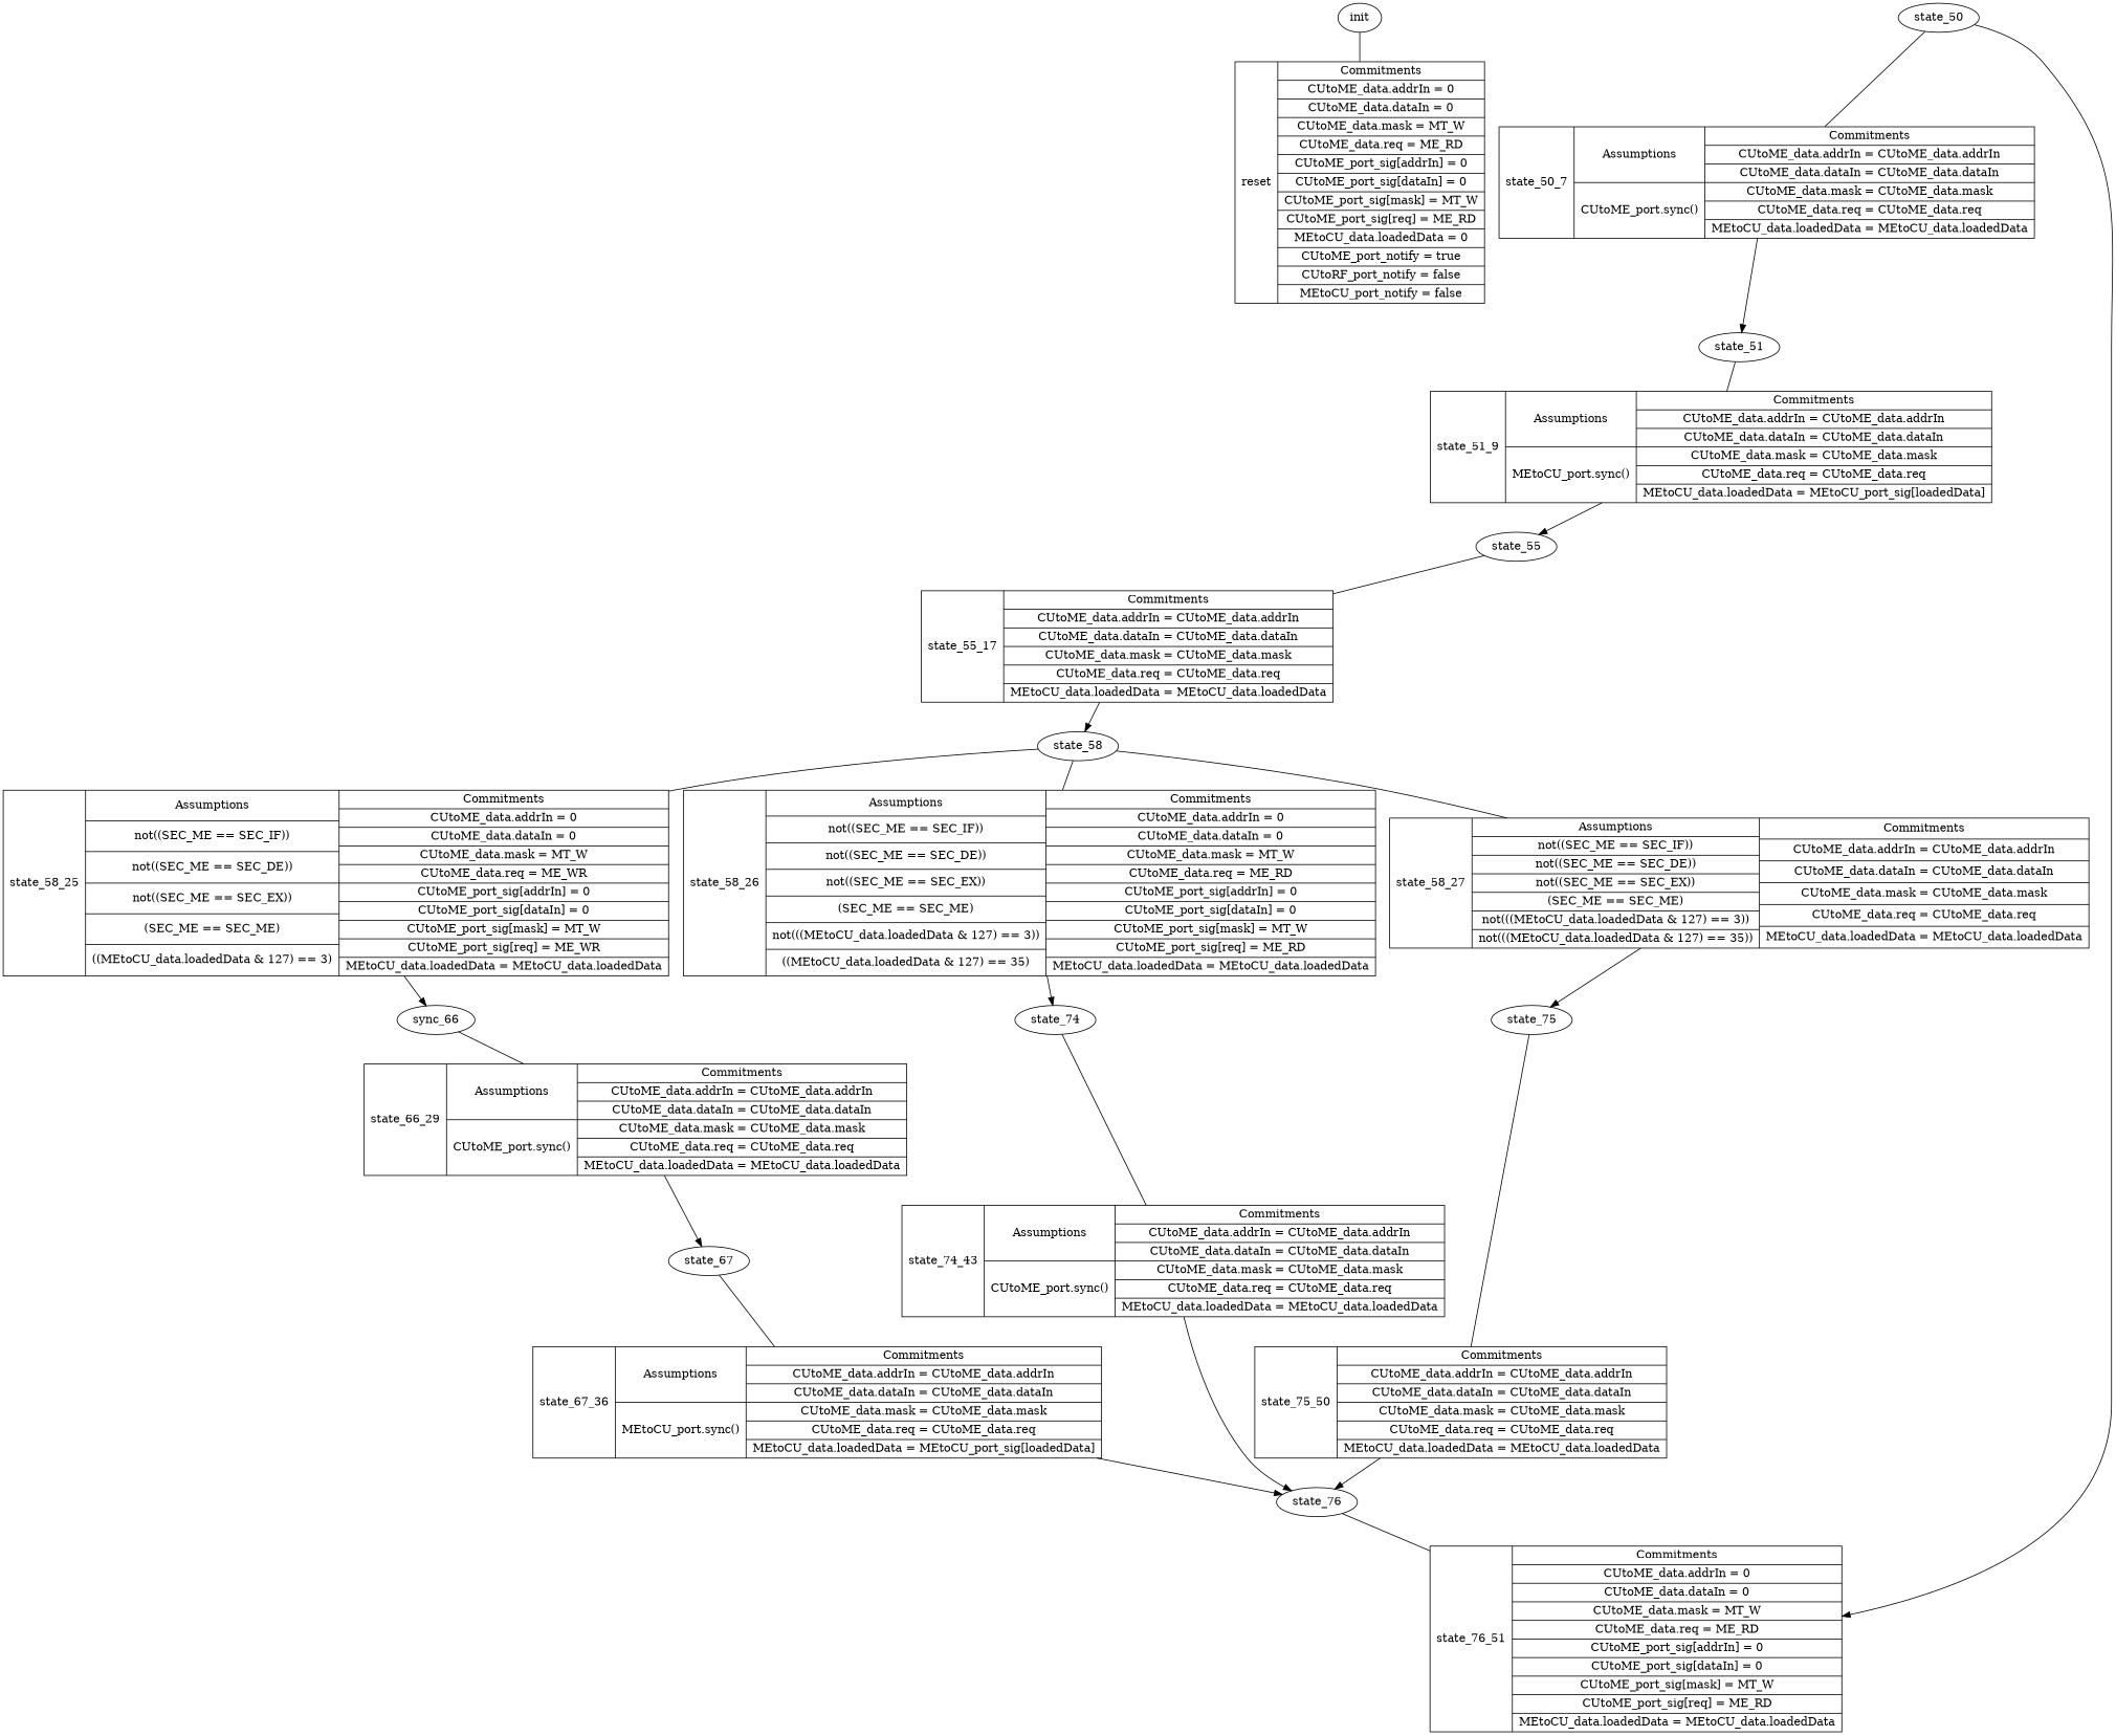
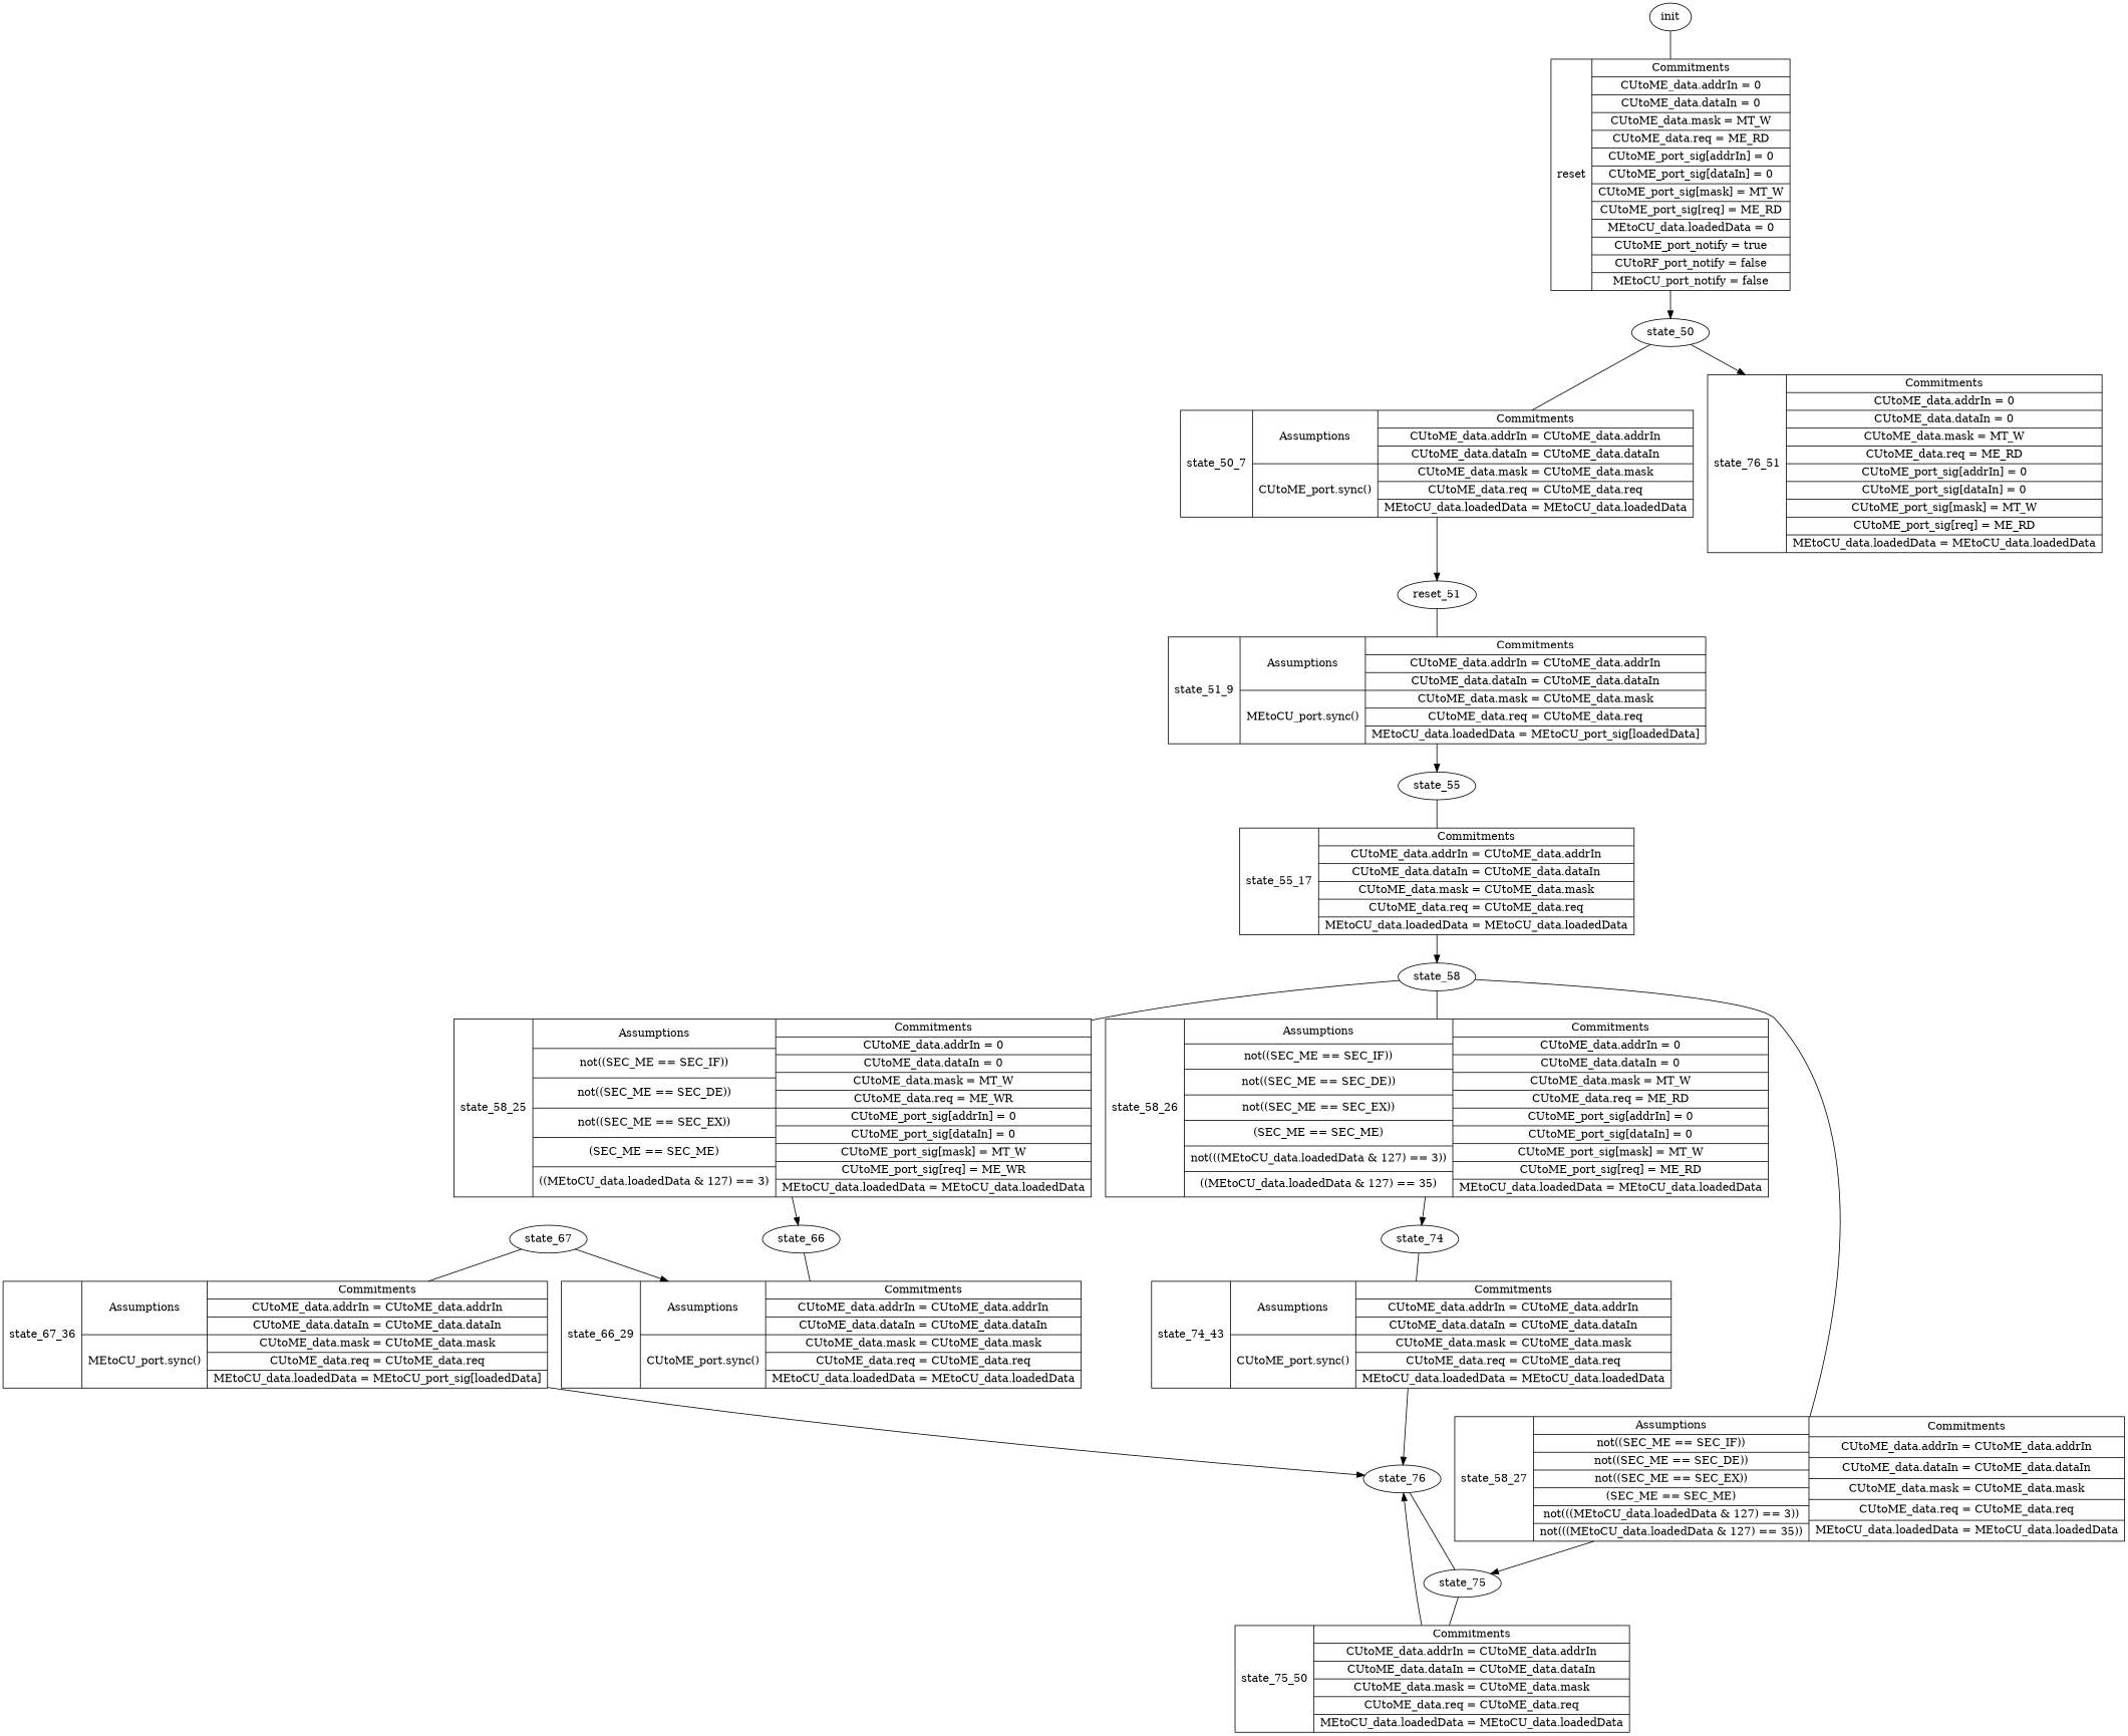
  digraph {
    rankdir=TD
    node [shape=record]
    n1 [label=init shape=""]
    n2 [label="{reset} | { Commitments | CUtoME_data.addrIn = 0|CUtoME_data.dataIn = 0|CUtoME_data.mask = MT_W|CUtoME_data.req = ME_RD|CUtoME_port_sig[addrIn] = 0|CUtoME_port_sig[dataIn] = 0|CUtoME_port_sig[mask] = MT_W|CUtoME_port_sig[req] = ME_RD|MEtoCU_data.loadedData = 0|CUtoME_port_notify = true|CUtoRF_port_notify = false|MEtoCU_port_notify = false}}"]
    n3 [label=state_50 shape=""]
    n4 [label="{state_50_7} | { Assumptions |CUtoME_port.sync()} | { Commitments | CUtoME_data.addrIn = CUtoME_data.addrIn|CUtoME_data.dataIn = CUtoME_data.dataIn|CUtoME_data.mask = CUtoME_data.mask|CUtoME_data.req = CUtoME_data.req|MEtoCU_data.loadedData = MEtoCU_data.loadedData}}"]
    n5 [label="{state_76_51} | { Commitments | CUtoME_data.addrIn = 0|CUtoME_data.dataIn = 0|CUtoME_data.mask = MT_W|CUtoME_data.req = ME_RD|CUtoME_port_sig[addrIn] = 0|CUtoME_port_sig[dataIn] = 0|CUtoME_port_sig[mask] = MT_W|CUtoME_port_sig[req] = ME_RD|MEtoCU_data.loadedData = MEtoCU_data.loadedData}}"]
-   n6 [label=state_51 shape=""]
+   n6 [label=reset_51 shape=""]
    n7 [label="{state_51_9} | { Assumptions |MEtoCU_port.sync()} | { Commitments | CUtoME_data.addrIn = CUtoME_data.addrIn|CUtoME_data.dataIn = CUtoME_data.dataIn|CUtoME_data.mask = CUtoME_data.mask|CUtoME_data.req = CUtoME_data.req|MEtoCU_data.loadedData = MEtoCU_port_sig[loadedData]}}"]
    n8 [label=state_55 shape=""]
    n9 [label="{state_55_17} | { Commitments | CUtoME_data.addrIn = CUtoME_data.addrIn|CUtoME_data.dataIn = CUtoME_data.dataIn|CUtoME_data.mask = CUtoME_data.mask|CUtoME_data.req = CUtoME_data.req|MEtoCU_data.loadedData = MEtoCU_data.loadedData}}"]
    n10 [label=state_58 shape=""]
    n11 [label="{state_58_25} | { Assumptions |not((SEC_ME == SEC_IF))|not((SEC_ME == SEC_DE))|not((SEC_ME == SEC_EX))|(SEC_ME == SEC_ME)|((MEtoCU_data.loadedData & 127) == 3)} | { Commitments | CUtoME_data.addrIn = 0|CUtoME_data.dataIn = 0|CUtoME_data.mask = MT_W|CUtoME_data.req = ME_WR|CUtoME_port_sig[addrIn] = 0|CUtoME_port_sig[dataIn] = 0|CUtoME_port_sig[mask] = MT_W|CUtoME_port_sig[req] = ME_WR|MEtoCU_data.loadedData = MEtoCU_data.loadedData}}"]
    n12 [label="{state_58_26} | { Assumptions |not((SEC_ME == SEC_IF))|not((SEC_ME == SEC_DE))|not((SEC_ME == SEC_EX))|(SEC_ME == SEC_ME)|not(((MEtoCU_data.loadedData & 127) == 3))|((MEtoCU_data.loadedData & 127) == 35)} | { Commitments | CUtoME_data.addrIn = 0|CUtoME_data.dataIn = 0|CUtoME_data.mask = MT_W|CUtoME_data.req = ME_RD|CUtoME_port_sig[addrIn] = 0|CUtoME_port_sig[dataIn] = 0|CUtoME_port_sig[mask] = MT_W|CUtoME_port_sig[req] = ME_RD|MEtoCU_data.loadedData = MEtoCU_data.loadedData}}"]
    n13 [label="{state_58_27} | { Assumptions |not((SEC_ME == SEC_IF))|not((SEC_ME == SEC_DE))|not((SEC_ME == SEC_EX))|(SEC_ME == SEC_ME)|not(((MEtoCU_data.loadedData & 127) == 3))|not(((MEtoCU_data.loadedData & 127) == 35))} | { Commitments | CUtoME_data.addrIn = CUtoME_data.addrIn|CUtoME_data.dataIn = CUtoME_data.dataIn|CUtoME_data.mask = CUtoME_data.mask|CUtoME_data.req = CUtoME_data.req|MEtoCU_data.loadedData = MEtoCU_data.loadedData}}"]
-   n14 [label=sync_66 shape=""]
+   n14 [label=state_66 shape=""]
    n15 [label=state_74 shape=""]
    n16 [label=state_75 shape=""]
    n17 [label="{state_66_29} | { Assumptions |CUtoME_port.sync()} | { Commitments | CUtoME_data.addrIn = CUtoME_data.addrIn|CUtoME_data.dataIn = CUtoME_data.dataIn|CUtoME_data.mask = CUtoME_data.mask|CUtoME_data.req = CUtoME_data.req|MEtoCU_data.loadedData = MEtoCU_data.loadedData}}"]
    n18 [label=state_67 shape=""]
    n19 [label="{state_74_43} | { Assumptions |CUtoME_port.sync()} | { Commitments | CUtoME_data.addrIn = CUtoME_data.addrIn|CUtoME_data.dataIn = CUtoME_data.dataIn|CUtoME_data.mask = CUtoME_data.mask|CUtoME_data.req = CUtoME_data.req|MEtoCU_data.loadedData = MEtoCU_data.loadedData}}"]
    n20 [label=state_76 shape=""]
    n21 [label="{state_75_50} | { Commitments | CUtoME_data.addrIn = CUtoME_data.addrIn|CUtoME_data.dataIn = CUtoME_data.dataIn|CUtoME_data.mask = CUtoME_data.mask|CUtoME_data.req = CUtoME_data.req|MEtoCU_data.loadedData = MEtoCU_data.loadedData}}"]
    n22 [label="{state_67_36} | { Assumptions |MEtoCU_port.sync()} | { Commitments | CUtoME_data.addrIn = CUtoME_data.addrIn|CUtoME_data.dataIn = CUtoME_data.dataIn|CUtoME_data.mask = CUtoME_data.mask|CUtoME_data.req = CUtoME_data.req|MEtoCU_data.loadedData = MEtoCU_port_sig[loadedData]}}"]
    n1 -> n2 [dir=none]
+   n2 -> n3
    n3 -> n4 [dir=none]
    n3 -> n5
    n4 -> n6
    n6 -> n7 [dir=none]
    n7 -> n8
    n8 -> n9 [dir=none]
    n9 -> n10
    n10 -> n11 [dir=none]
    n10 -> n12 [dir=none]
    n10 -> n13 [dir=none]
    n11 -> n14
    n12 -> n15
    n13 -> n16
    n14 -> n17 [dir=none]
    n15 -> n19 [dir=none]
    n16 -> n21 [dir=none]
-   n17 -> n18
+   n18 -> n17
    n18 -> n22 [dir=none]
    n19 -> n20
-   n20 -> n5 [dir=none]
+   n20 -> n16 [dir=none]
    n21 -> n20
    n22 -> n20
  }
